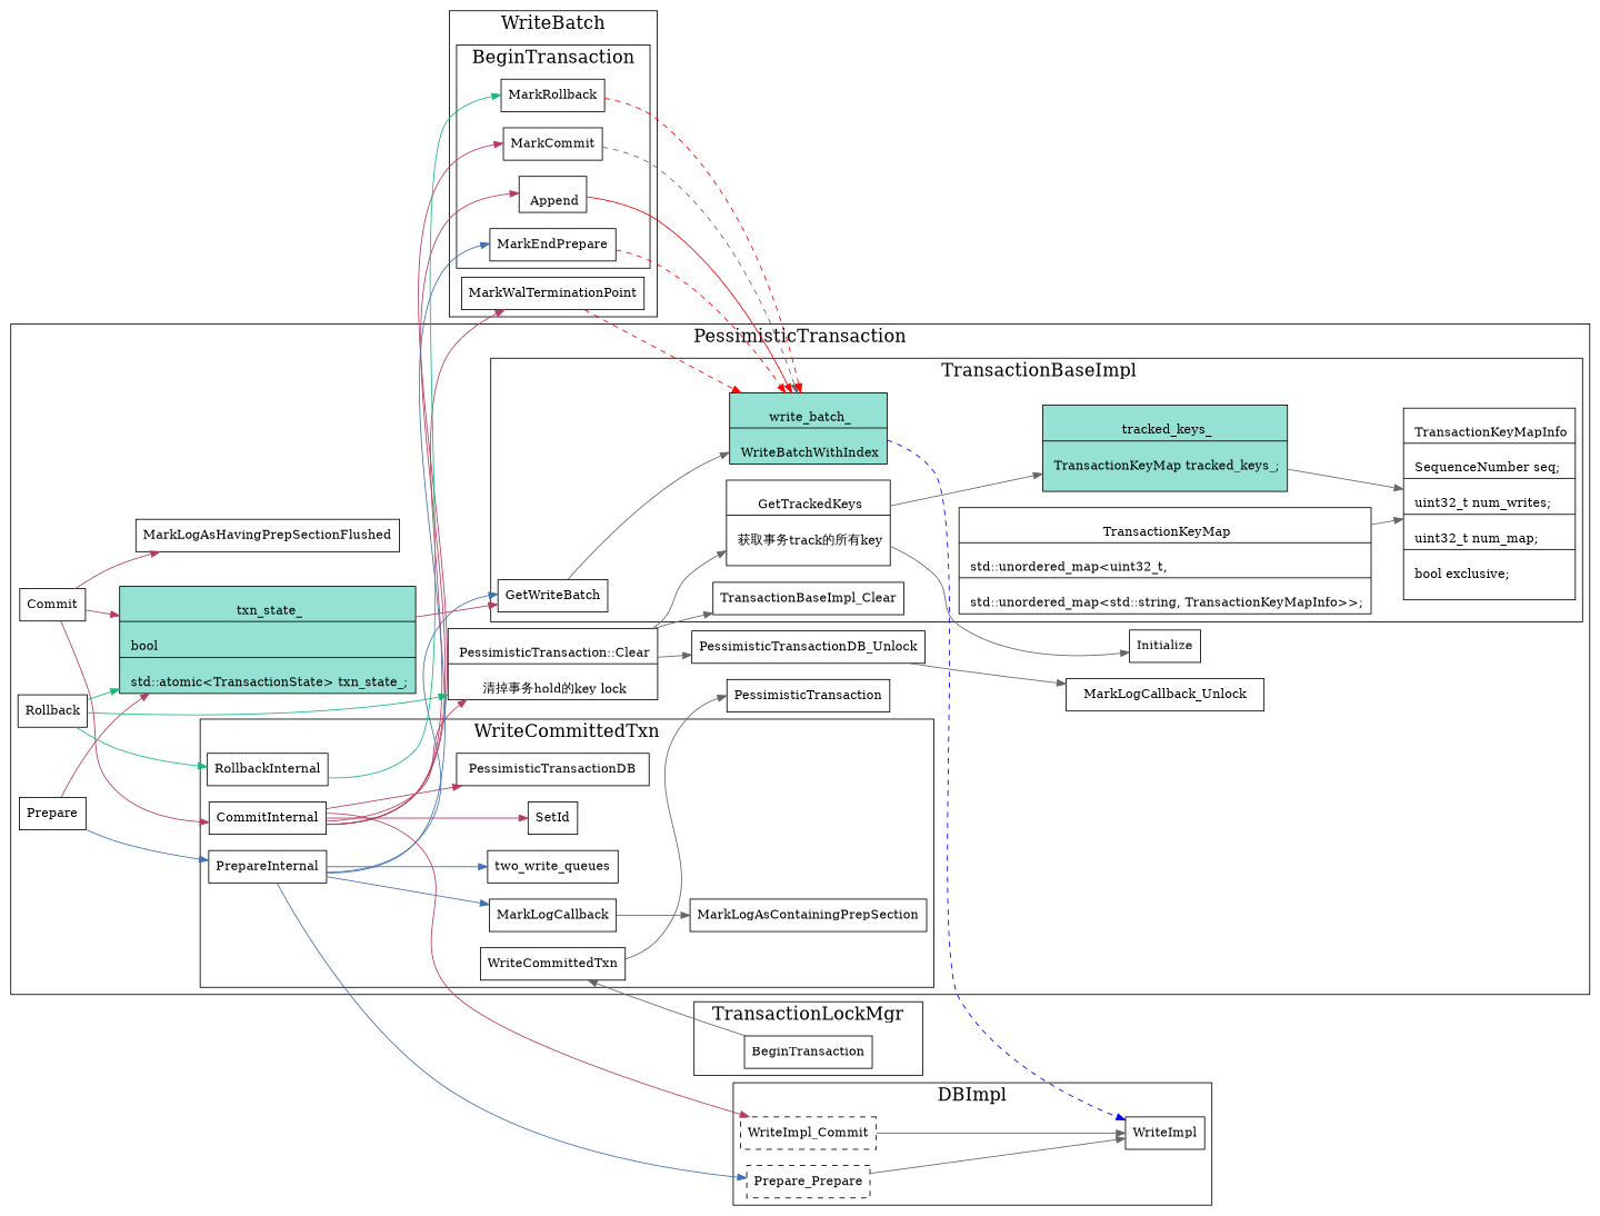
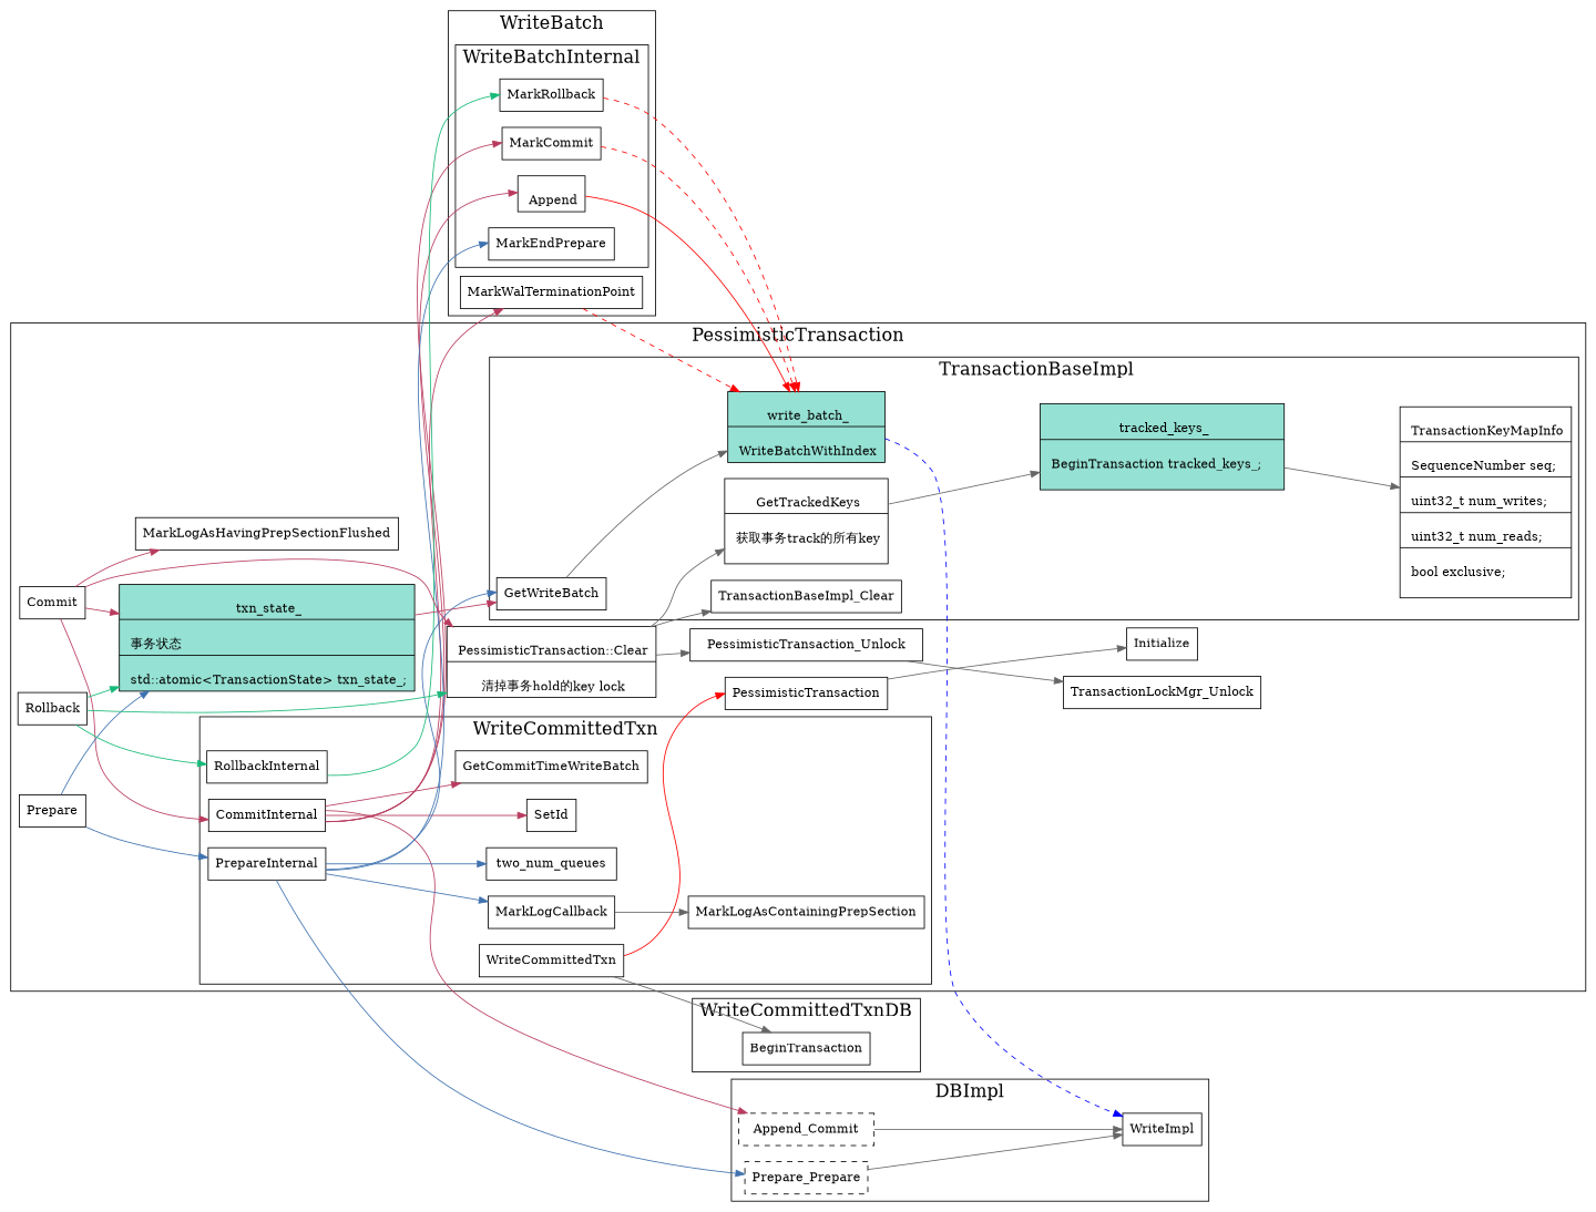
  digraph {
    newrank=true
    rankdir=LR
    node [shape=box]
    edge [color=gray40]
    n1 [label=Prepare_Prepare style=dashed]
    WriteImpl
-   WriteImpl_Commit [style=dashed]
+   WriteImpl_Commit [style=dashed label=Append_Commit]
    MarkCommit
    n5 [label="{{\n          Append\n        }}" shape=record]
    MarkEndPrepare
    MarkRollback
    MarkWalTerminationPoint
    n9 [fillcolor="#95e1d3" label="{{\n          write_batch_|\n          WriteBatchWithIndex\n        }}" shape=record style=filled]
    n10 [label="{{\n        GetTrackedKeys|\n        获取事务track的所有key\l\n      }}" shape=record]
-   n11 [fillcolor="#95e1d3" label="{{\n          tracked_keys_|\n            TransactionKeyMap tracked_keys_;\l\n        }}" shape=record style=filled]
+   n11 [fillcolor="#95e1d3" label="{{\n          tracked_keys_|\n            BeginTransaction tracked_keys_;\l\n        }}" shape=record style=filled]
    TransactionBaseImpl_Clear
    GetWriteBatch
-   n14 [label="{{\n          TransactionKeyMap|\n            std::unordered_map\<uint32_t,\l|\n                         std::unordered_map\<std::string, TransactionKeyMapInfo\>\>;\n        }}" shape=record]
-   n15 [label="{{\n          TransactionKeyMapInfo|\n            SequenceNumber seq;\l|\n            uint32_t num_writes;\l|\n            uint32_t num_map;\l|\n            bool exclusive;\l\n        }}" shape=record]
+   n15 [label="{{\n          TransactionKeyMapInfo|\n            SequenceNumber seq;\l|\n            uint32_t num_writes;\l|\n            uint32_t num_reads;\l|\n            bool exclusive;\l\n        }}" shape=record]
    CommitInternal
-   GetCommitTimeWriteBatch [label=PessimisticTransactionDB]
+   GetCommitTimeWriteBatch
    SetId
    PrepareInternal
    MarkLogCallback
-   two_write_queues
+   two_write_queues [label=two_num_queues]
    RollbackInternal
    MarkLogAsContainingPrepSection
    WriteCommittedTxn
    Commit
-   n26 [fillcolor="#95e1d3" label="{{\n        txn_state_|\n        bool\l|\n        std::atomic\<TransactionState\> txn_state_;\n      }}" shape=record style=filled]
+   n26 [fillcolor="#95e1d3" label="{{\n        txn_state_|\n        事务状态\l|\n        std::atomic\<TransactionState\> txn_state_;\n      }}" shape=record style=filled]
    MarkLogAsHavingPrepSectionFlushed
    n28 [label="{{\n        PessimisticTransaction::Clear|\n        清掉事务hold的key lock\n      }}" shape=record]
-   PessimisticTransactionDB_Unlock
+   PessimisticTransactionDB_Unlock [label=PessimisticTransaction_Unlock]
    Prepare
    Rollback
-   TransactionLockMgr_Unlock [label=MarkLogCallback_Unlock]
+   TransactionLockMgr_Unlock
    PessimisticTransaction
    Initialize
    BeginTransaction
    subgraph cluster_1 {
      fontsize=20
      label=DBImpl
      n1
      WriteImpl
      WriteImpl_Commit
    }
    subgraph cluster_2 {
      fontsize=20
      label=WriteBatch
      MarkWalTerminationPoint
      subgraph cluster_3 {
        fontsize=20
-       label=BeginTransaction
+       label=WriteBatchInternal
        MarkCommit
        n5
        MarkEndPrepare
        MarkRollback
      }
    }
    subgraph cluster_4 {
      fontsize=20
      label=PessimisticTransaction
      Commit
      n26
      MarkLogAsHavingPrepSectionFlushed
      n28
      PessimisticTransactionDB_Unlock
      Prepare
      Rollback
      TransactionLockMgr_Unlock
      PessimisticTransaction
      Initialize
      subgraph cluster_5 {
        fontsize=20
        label=" TransactionBaseImpl"
        n9
        n10
        n11
        TransactionBaseImpl_Clear
        GetWriteBatch
-       n14
        n15
      }
      subgraph cluster_6 {
        fontsize=20
        label=WriteCommittedTxn
        CommitInternal
        GetCommitTimeWriteBatch
        SetId
        PrepareInternal
        MarkLogCallback
        two_write_queues
        RollbackInternal
        MarkLogAsContainingPrepSection
        WriteCommittedTxn
      }
    }
    subgraph cluster_7 {
      fontsize=20
-     label=TransactionLockMgr
+     label=WriteCommittedTxnDB
      BeginTransaction
    }
    n1 -> WriteImpl
    WriteImpl_Commit -> WriteImpl
-   MarkCommit -> n9 [style=dashed]
+   MarkCommit -> n9 [color=red style=dashed]
    n5 -> n9 [color=red style=solid]
-   MarkEndPrepare -> n9 [color=red style=dashed]
    MarkRollback -> n9 [color=red style=dashed]
    MarkWalTerminationPoint -> n9 [color=red style=dashed]
    n9 -> WriteImpl [color=blue style=dashed]
    n10 -> n11
    n11 -> n15
    GetWriteBatch -> n9
-   n14 -> n15
    CommitInternal -> WriteImpl_Commit [color="#b83b5e"]
    CommitInternal -> MarkCommit [color="#b83b5e"]
    CommitInternal -> n5 [color="#b83b5e"]
    CommitInternal -> MarkWalTerminationPoint [color="#b83b5e"]
    CommitInternal -> GetCommitTimeWriteBatch [color="#b83b5e"]
    CommitInternal -> SetId [color="#b83b5e"]
    PrepareInternal -> n1 [color="#3f72af"]
    PrepareInternal -> MarkEndPrepare [color="#3f72af"]
    PrepareInternal -> GetWriteBatch [color="#3f72af"]
    PrepareInternal -> MarkLogCallback [color="#3f72af"]
    PrepareInternal -> two_write_queues [color="#3f72af"]
    MarkLogCallback -> MarkLogAsContainingPrepSection
    RollbackInternal -> MarkRollback [color="#17b978"]
-   WriteCommittedTxn -> PessimisticTransaction
+   WriteCommittedTxn -> PessimisticTransaction [color=red]
    Commit -> CommitInternal [color="#b83b5e"]
    Commit -> n26 [color="#b83b5e"]
    Commit -> MarkLogAsHavingPrepSectionFlushed [color="#b83b5e"]
-   CommitInternal -> n28 [color="#b83b5e"]
+   Commit -> n28 [color="#b83b5e"]
    n26 -> GetWriteBatch [color="#b83b5e"]
    n28 -> n10
    n28 -> TransactionBaseImpl_Clear
    n28 -> PessimisticTransactionDB_Unlock
    PessimisticTransactionDB_Unlock -> TransactionLockMgr_Unlock
    Prepare -> PrepareInternal [color="#3f72af"]
-   Prepare -> n26 [color="#b83b5e"]
+   Prepare -> n26 [color="#3f72af"]
    Rollback -> RollbackInternal [color="#17b978"]
    Rollback -> n26 [color="#17b978"]
    Rollback -> n28 [color="#17b978"]
-   n10 -> Initialize
-   BeginTransaction -> WriteCommittedTxn
+   PessimisticTransaction -> Initialize
+   WriteCommittedTxn -> BeginTransaction
  }
